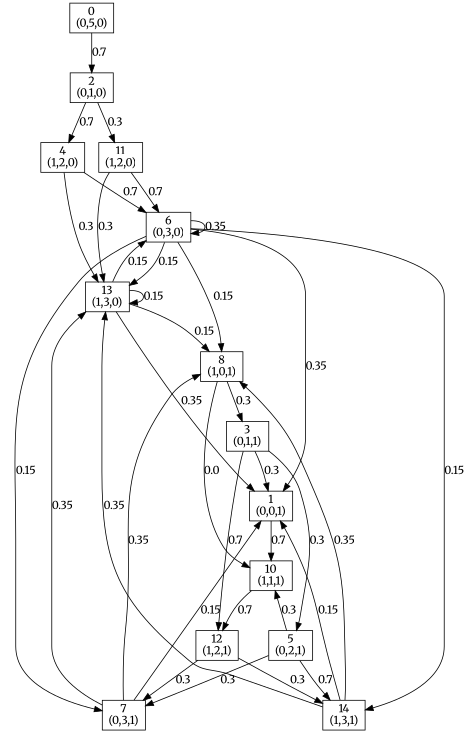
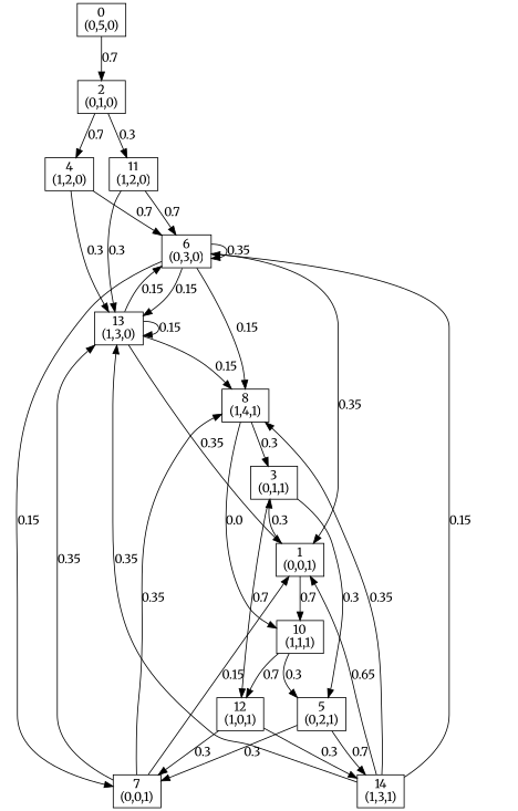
  digraph {
    fontname=Merriweather
    node [fontname=Merriweather shape=box]
    edge [fontname=Merriweather]
    n1 [label="0\n(0,5,0)"]
    n2 [label="2\n(0,1,0)"]
    n3 [label="4\n(1,2,0)"]
    n4 [label="11\n(1,2,0)"]
    n5 [label="6\n(0,3,0)"]
    n6 [label="13\n(1,3,0)"]
    n7 [label="1\n(0,0,1)"]
    n8 [label="3\n(0,1,1)"]
    n9 [label="10\n(1,1,1)"]
    n10 [label="5\n(0,2,1)"]
-   n11 [label="12\n(1,2,1)"]
-   n12 [label="7\n(0,3,1)"]
+   n11 [label="12\n(1,0,1)"]
+   n12 [label="7\n(0,0,1)"]
    n13 [label="14\n(1,3,1)"]
-   n14 [label="8\n(1,0,1)"]
+   n14 [label="8\n(1,4,1)"]
    n1 -> n2 [label=0.7]
    n2 -> n3 [label=0.7]
    n2 -> n4 [label=0.3]
    n3 -> n5 [label=0.7]
    n3 -> n6 [label=0.3]
    n4 -> n5 [label=0.7]
    n4 -> n6 [label=0.3]
    n5 -> n5 [label=0.35]
    n5 -> n6 [label=0.15]
    n5 -> n7 [label=0.35]
    n5 -> n12 [label=0.15]
    n5 -> n14 [label=0.15]
    n6 -> n5 [label=0.15]
    n6 -> n6 [label=0.15]
    n6 -> n7 [label=0.35]
    n6 -> n14 [label=0.15]
-   n8 -> n7 [label=0.3]
+   n7 -> n8 [label=0.3]
    n7 -> n9 [label=0.7]
    n8 -> n10 [label=0.3]
    n8 -> n11 [label=0.7]
-   n10 -> n9 [label=0.3]
+   n9 -> n10 [label=0.3]
    n9 -> n11 [label=0.7]
    n10 -> n12 [label=0.3]
    n10 -> n13 [label=0.7]
    n11 -> n12 [label=0.3]
    n11 -> n13 [label=0.3]
    n12 -> n6 [label=0.35]
    n12 -> n7 [label=0.15]
    n12 -> n14 [label=0.35]
-   n5 -> n13 [label=0.15]
+   n13 -> n5 [label=0.15]
    n13 -> n6 [label=0.35]
-   n13 -> n7 [label=0.15]
+   n13 -> n7 [label=0.65]
    n13 -> n14 [label=0.35]
    n14 -> n8 [label=0.3]
    n14 -> n9 [label=0.0]
  }
